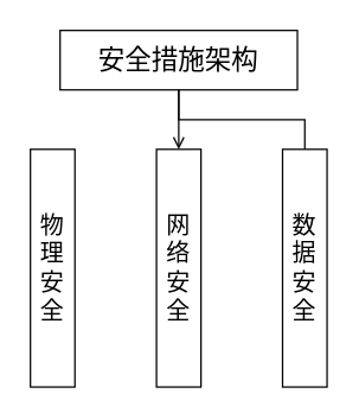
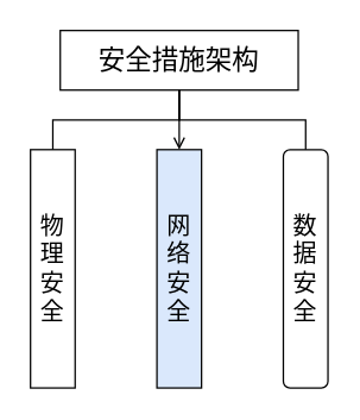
  <mxCell id="0" />
  <mxCell id="1" parent="0" />
  <mxCell id="2" value="" style="edgeStyle=orthogonalEdgeStyle;rounded=0;orthogonalLoop=1;jettySize=auto;html=1;endArrow=open;endFill=0;" edge="1" parent="1" source="3" target="5"><mxGeometry relative="1" as="geometry" /></mxCell>
  <mxCell id="3" value="&lt;font style=&quot;font-size: 18px;&quot;&gt;安全措施架构&lt;/font&gt;" style="rounded=0;whiteSpace=wrap;html=1;" vertex="1" parent="1"><mxGeometry x="40" y="20" width="160" height="40" as="geometry" /></mxCell>
  <mxCell id="4" value="&lt;font style=&quot;font-size: 16px;&quot;&gt;物理安全&lt;/font&gt;" style="rounded=0;whiteSpace=wrap;html=1;" vertex="1" parent="1"><mxGeometry x="20" y="100" width="30" height="160" as="geometry" /></mxCell>
- <mxCell id="5" value="&lt;font style=&quot;font-size: 16px;&quot;&gt;网络安全&lt;/font&gt;" style="rounded=0;whiteSpace=wrap;html=1;" vertex="1" parent="1"><mxGeometry x="105" y="100" width="30" height="160" as="geometry" /></mxCell>
- <mxCell id="6" value="&lt;font style=&quot;font-size: 16px;&quot;&gt;数据安全&lt;/font&gt;" style="rounded=0;whiteSpace=wrap;html=1;" vertex="1" parent="1"><mxGeometry x="190" y="100" width="30" height="160" as="geometry" /></mxCell>
+ <mxCell id="5" value="&lt;font style=&quot;font-size: 16px;&quot;&gt;网络安全&lt;/font&gt;" style="rounded=0;whiteSpace=wrap;html=1;fillColor=#dae8fc;" vertex="1" parent="1"><mxGeometry x="105" y="100" width="30" height="160" as="geometry" /></mxCell>
+ <mxCell id="6" value="&lt;font style=&quot;font-size: 16px;&quot;&gt;数据安全&lt;/font&gt;" style="whiteSpace=wrap;html=1;rounded=1;" vertex="1" parent="1"><mxGeometry x="190" y="100" width="30" height="160" as="geometry" /></mxCell>
  <mxCell id="7" value="" style="edgeStyle=orthogonalEdgeStyle;rounded=0;orthogonalLoop=1;jettySize=auto;html=1;endArrow=none;endFill=0;entryX=0.5;entryY=0;entryDx=0;entryDy=0;exitX=0.5;exitY=1;exitDx=0;exitDy=0;" edge="1" parent="1" source="3" target="6"><mxGeometry relative="1" as="geometry"><mxPoint x="130" y="70" as="sourcePoint" /><mxPoint x="130" y="110" as="targetPoint" /></mxGeometry></mxCell>
+ <mxCell id="8" value="" style="edgeStyle=orthogonalEdgeStyle;rounded=0;orthogonalLoop=1;jettySize=auto;html=1;endArrow=none;endFill=0;entryX=0.5;entryY=0;entryDx=0;entryDy=0;exitX=0.5;exitY=1;exitDx=0;exitDy=0;" edge="1" parent="1" source="3" target="4"><mxGeometry relative="1" as="geometry"><mxPoint x="120" y="61" as="sourcePoint" /><mxPoint x="215" y="110" as="targetPoint" /></mxGeometry></mxCell>
